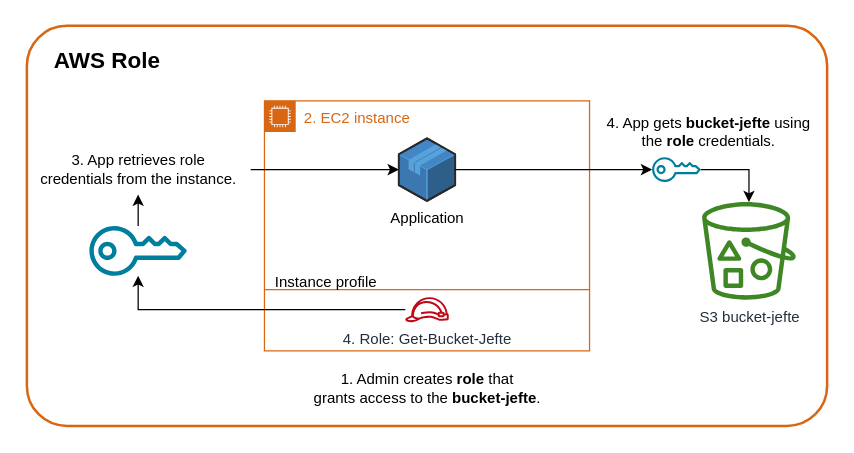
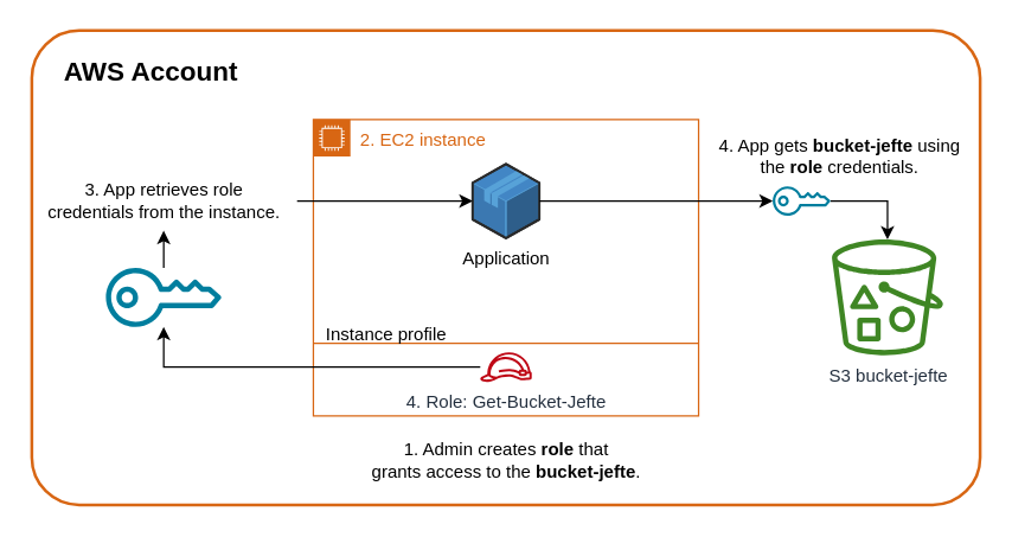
  <mxCell id="0" />
  <mxCell id="1" parent="0" />
- <mxCell id="2" value="AWS Role" style="rounded=1;arcSize=10;dashed=0;fillColor=none;gradientColor=none;strokeWidth=2;verticalAlign=top;align=left;spacingLeft=20;spacingTop=10;strokeColor=#d86613;fontStyle=1;fontSize=18;" vertex="1" parent="1"><mxGeometry x="21" y="20" width="640" height="320" as="geometry" /></mxCell>
+ <mxCell id="2" value="AWS Account" style="rounded=1;arcSize=10;dashed=0;fillColor=none;gradientColor=none;strokeWidth=2;verticalAlign=top;align=left;spacingLeft=20;spacingTop=10;strokeColor=#d86613;fontStyle=1;fontSize=18;" vertex="1" parent="1"><mxGeometry x="21" y="20" width="640" height="320" as="geometry" /></mxCell>
  <mxCell id="3" value="2. EC2 instance" style="points=[[0,0],[0.25,0],[0.5,0],[0.75,0],[1,0],[1,0.25],[1,0.5],[1,0.75],[1,1],[0.75,1],[0.5,1],[0.25,1],[0,1],[0,0.75],[0,0.5],[0,0.25]];outlineConnect=0;gradientColor=none;html=1;whiteSpace=wrap;fontSize=12;fontStyle=0;container=1;pointerEvents=0;collapsible=0;recursiveResize=0;shape=mxgraph.aws4.group;grIcon=mxgraph.aws4.group_ec2_instance_contents;strokeColor=#D86613;fillColor=none;verticalAlign=top;align=left;spacingLeft=30;fontColor=#D86613;dashed=0;" vertex="1" parent="1"><mxGeometry x="211" y="80" width="260" height="200" as="geometry" /></mxCell>
  <mxCell id="4" value="4. Role: Get-Bucket-Jefte" style="sketch=0;outlineConnect=0;fontColor=#232F3E;gradientColor=none;fillColor=#BF0816;strokeColor=none;dashed=0;verticalLabelPosition=bottom;verticalAlign=top;align=center;html=1;fontSize=12;fontStyle=0;aspect=fixed;pointerEvents=1;shape=mxgraph.aws4.role;" vertex="1" parent="3"><mxGeometry x="112.28" y="157" width="35.45" height="20" as="geometry" /></mxCell>
  <mxCell id="5" value="Application" style="verticalLabelPosition=bottom;html=1;verticalAlign=top;strokeWidth=1;align=center;outlineConnect=0;dashed=0;outlineConnect=0;shape=mxgraph.aws3d.application;fillColor=#4286c5;strokeColor=#57A2D8;aspect=fixed;" vertex="1" parent="3"><mxGeometry x="107.46" y="30" width="45.06" height="50" as="geometry" /></mxCell>
  <mxCell id="6" value="" style="endArrow=none;html=1;rounded=0;strokeColor=#d86613;strokeWidth=1;" edge="1" parent="1"><mxGeometry width="50" height="50" relative="1" as="geometry"><mxPoint x="211" y="231" as="sourcePoint" /><mxPoint x="471" y="231" as="targetPoint" /></mxGeometry></mxCell>
  <mxCell id="7" value="Instance profile" style="text;html=1;align=center;verticalAlign=middle;resizable=0;points=[];autosize=1;strokeColor=none;fillColor=none;" vertex="1" parent="1"><mxGeometry x="210" y="210" width="100" height="30" as="geometry" /></mxCell>
  <mxCell id="8" value="1. Admin creates &lt;b&gt;role &lt;/b&gt;that &lt;br&gt;grants access to the &lt;b&gt;bucket-jefte&lt;/b&gt;." style="text;html=1;align=center;verticalAlign=middle;resizable=0;points=[];autosize=1;strokeColor=none;fillColor=none;" vertex="1" parent="1"><mxGeometry x="241" y="290" width="200" height="40" as="geometry" /></mxCell>
  <mxCell id="9" style="edgeStyle=orthogonalEdgeStyle;rounded=0;orthogonalLoop=1;jettySize=auto;html=1;" edge="1" parent="1" source="10" target="5"><mxGeometry relative="1" as="geometry" /></mxCell>
  <mxCell id="10" value="3. App retrieves role&lt;br&gt;credentials from the instance." style="text;html=1;align=center;verticalAlign=middle;resizable=0;points=[];autosize=1;strokeColor=none;fillColor=none;" vertex="1" parent="1"><mxGeometry x="20" y="115" width="180" height="40" as="geometry" /></mxCell>
  <mxCell id="11" style="edgeStyle=orthogonalEdgeStyle;rounded=0;orthogonalLoop=1;jettySize=auto;html=1;" edge="1" parent="1" source="12" target="10"><mxGeometry relative="1" as="geometry" /></mxCell>
  <mxCell id="12" value="" style="sketch=0;outlineConnect=0;fontColor=#232F3E;gradientColor=none;fillColor=#007e9e;strokeColor=none;dashed=0;verticalLabelPosition=bottom;verticalAlign=top;align=center;html=1;fontSize=12;fontStyle=0;aspect=fixed;pointerEvents=1;shape=mxgraph.aws4.addon;" vertex="1" parent="1"><mxGeometry x="71" y="180" width="78" height="40" as="geometry" /></mxCell>
  <mxCell id="13" style="edgeStyle=orthogonalEdgeStyle;rounded=0;orthogonalLoop=1;jettySize=auto;html=1;" edge="1" parent="1" source="4" target="12"><mxGeometry relative="1" as="geometry"><Array as="points"><mxPoint x="110" y="247" /></Array></mxGeometry></mxCell>
  <mxCell id="14" value="S3 bucket-jefte" style="sketch=0;outlineConnect=0;fontColor=#232F3E;gradientColor=none;fillColor=#3F8624;strokeColor=none;dashed=0;verticalLabelPosition=bottom;verticalAlign=top;align=center;html=1;fontSize=12;fontStyle=0;aspect=fixed;pointerEvents=1;shape=mxgraph.aws4.bucket_with_objects;" vertex="1" parent="1"><mxGeometry x="561" y="161" width="75" height="78" as="geometry" /></mxCell>
  <mxCell id="15" value="4. App gets &lt;b&gt;bucket-jefte&lt;/b&gt; using&lt;br&gt;the &lt;b&gt;role &lt;/b&gt;credentials." style="text;html=1;align=center;verticalAlign=middle;resizable=0;points=[];autosize=1;strokeColor=none;fillColor=none;" vertex="1" parent="1"><mxGeometry x="471" y="85" width="190" height="40" as="geometry" /></mxCell>
  <mxCell id="16" style="edgeStyle=orthogonalEdgeStyle;rounded=0;orthogonalLoop=1;jettySize=auto;html=1;" edge="1" parent="1" source="17" target="14"><mxGeometry relative="1" as="geometry" /></mxCell>
  <mxCell id="17" value="" style="sketch=0;outlineConnect=0;fontColor=#232F3E;gradientColor=none;fillColor=#007e9e;strokeColor=none;dashed=0;verticalLabelPosition=bottom;verticalAlign=top;align=center;html=1;fontSize=12;fontStyle=0;aspect=fixed;pointerEvents=1;shape=mxgraph.aws4.addon;" vertex="1" parent="1"><mxGeometry x="521" y="125" width="39" height="20" as="geometry" /></mxCell>
  <mxCell id="18" style="edgeStyle=orthogonalEdgeStyle;rounded=0;orthogonalLoop=1;jettySize=auto;html=1;" edge="1" parent="1" source="5" target="17"><mxGeometry relative="1" as="geometry" /></mxCell>
